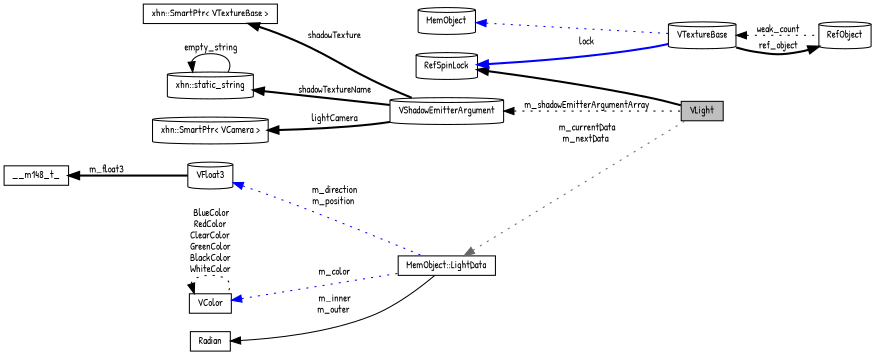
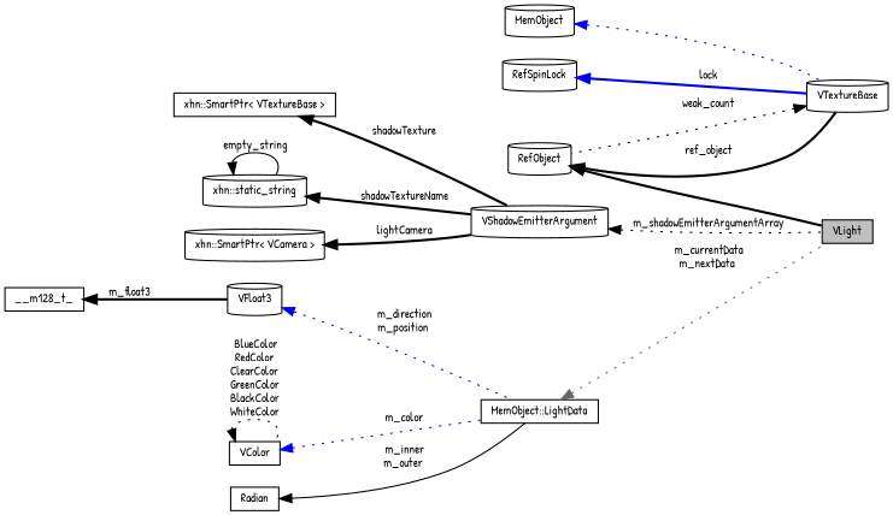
  digraph {
    fontname="Patrick Hand"
    rankdir=LR
    node [color=black fillcolor=white fontname="Patrick Hand" fontsize=10 shape=cylinder style=filled]
    edge [color=black dir=back fontname="Patrick Hand" fontsize=10 labelfontname=Helvetica labelfontsize=10 style=bold]
    n1 [fillcolor=grey75 fontcolor=black height=0.2 label=VLight shape=box width=0.4]
    n2 [height=0.2 label=RefObject width=0.4]
    n3 [height=0.2 label=VTextureBase width=0.4]
    n4 [height=0.2 label=MemObject width=0.4]
    n5 [height=0.2 label=RefSpinLock width=0.4]
    n6 [height=0.2 label=VShadowEmitterArgument width=0.4]
    n7 [height=0.2 label="xhn::SmartPtr\< VTextureBase \>" shape=box width=0.4]
    n8 [height=0.2 label="xhn::static_string" width=0.4]
    n9 [height=0.2 label="xhn::SmartPtr\< VCamera \>" width=0.4]
    n10 [height=0.2 label="MemObject::LightData" shape=box width=0.4]
    n11 [height=0.2 label=VFloat3 width=0.4]
-   n12 [height=0.2 label=__m148_t_ shape=box width=0.4]
+   n12 [height=0.2 label=__m128_t_ shape=box width=0.4]
    n13 [height=0.2 label=VColor shape=box width=0.4]
    n14 [height=0.2 label=Radian shape=box width=0.4]
-   n5 -> n1
+   n2 -> n1
    n2 -> n3 [label=" ref_object"]
    n3 -> n2 [label=" weak_count" style=dotted]
    n4 -> n3 [color=blue style=dotted]
    n5 -> n3 [color=blue label=" lock"]
    n6 -> n1 [label=" m_shadowEmitterArgumentArray" style=dotted]
    n7 -> n6 [label=" shadowTexture"]
    n8 -> n6 [label=" shadowTextureName"]
    n8 -> n8 [label=" empty_string" style=solid]
    n9 -> n6 [label=" lightCamera"]
    n10 -> n1 [color=gray40 label=" m_currentData\nm_nextData" style=dotted]
    n11 -> n10 [color=blue label=" m_direction\nm_position" style=dotted]
    n12 -> n11 [label=" m_float3"]
    n13 -> n10 [color=blue label=" m_color" style=dotted]
    n13 -> n13 [label=" BlueColor\nRedColor\nClearColor\nGreenColor\nBlackColor\nWhiteColor" style=dotted]
    n14 -> n10 [label=" m_inner\nm_outer" style=solid]
  }
